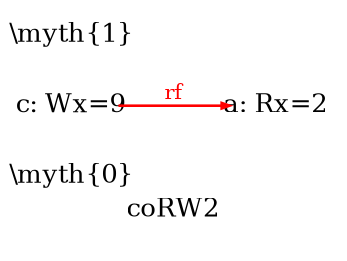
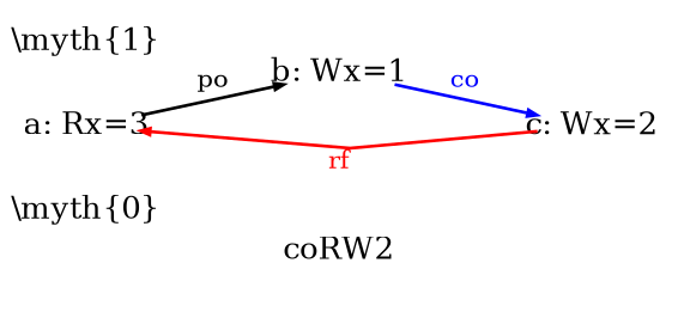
  digraph {
    fontsize=10
    label=coRW2
    splines=line
    rankdir=LR
    node [fixedsize=true fontsize=10 shape=none]
    edge [arrowsize=0.300000 fontsize=8]
    n1 [height=0.091875 label="\\myth{0}" width=0.455000]
-   n2 [height=0.138889 label="a: Rx=2" width=0.486111]
-   n4 [height=0.138889 label="c: Wx=9" width=0.486111]
+   n2 [height=0.138889 label="a: Rx=3" width=0.486111]
+   n3 [height=0.138889 label="b: Wx=1" width=0.486111]
+   n4 [height=0.138889 label="c: Wx=2" width=0.486111]
    n5 [height=0.091875 label="\\myth{1}" width=0.455000]
+   n2 -> n3 [label=po]
+   n3 -> n4 [color=blue fontcolor=blue label=co]
    n4 -> n2 [color=red fontcolor=red label=rf]
  }
